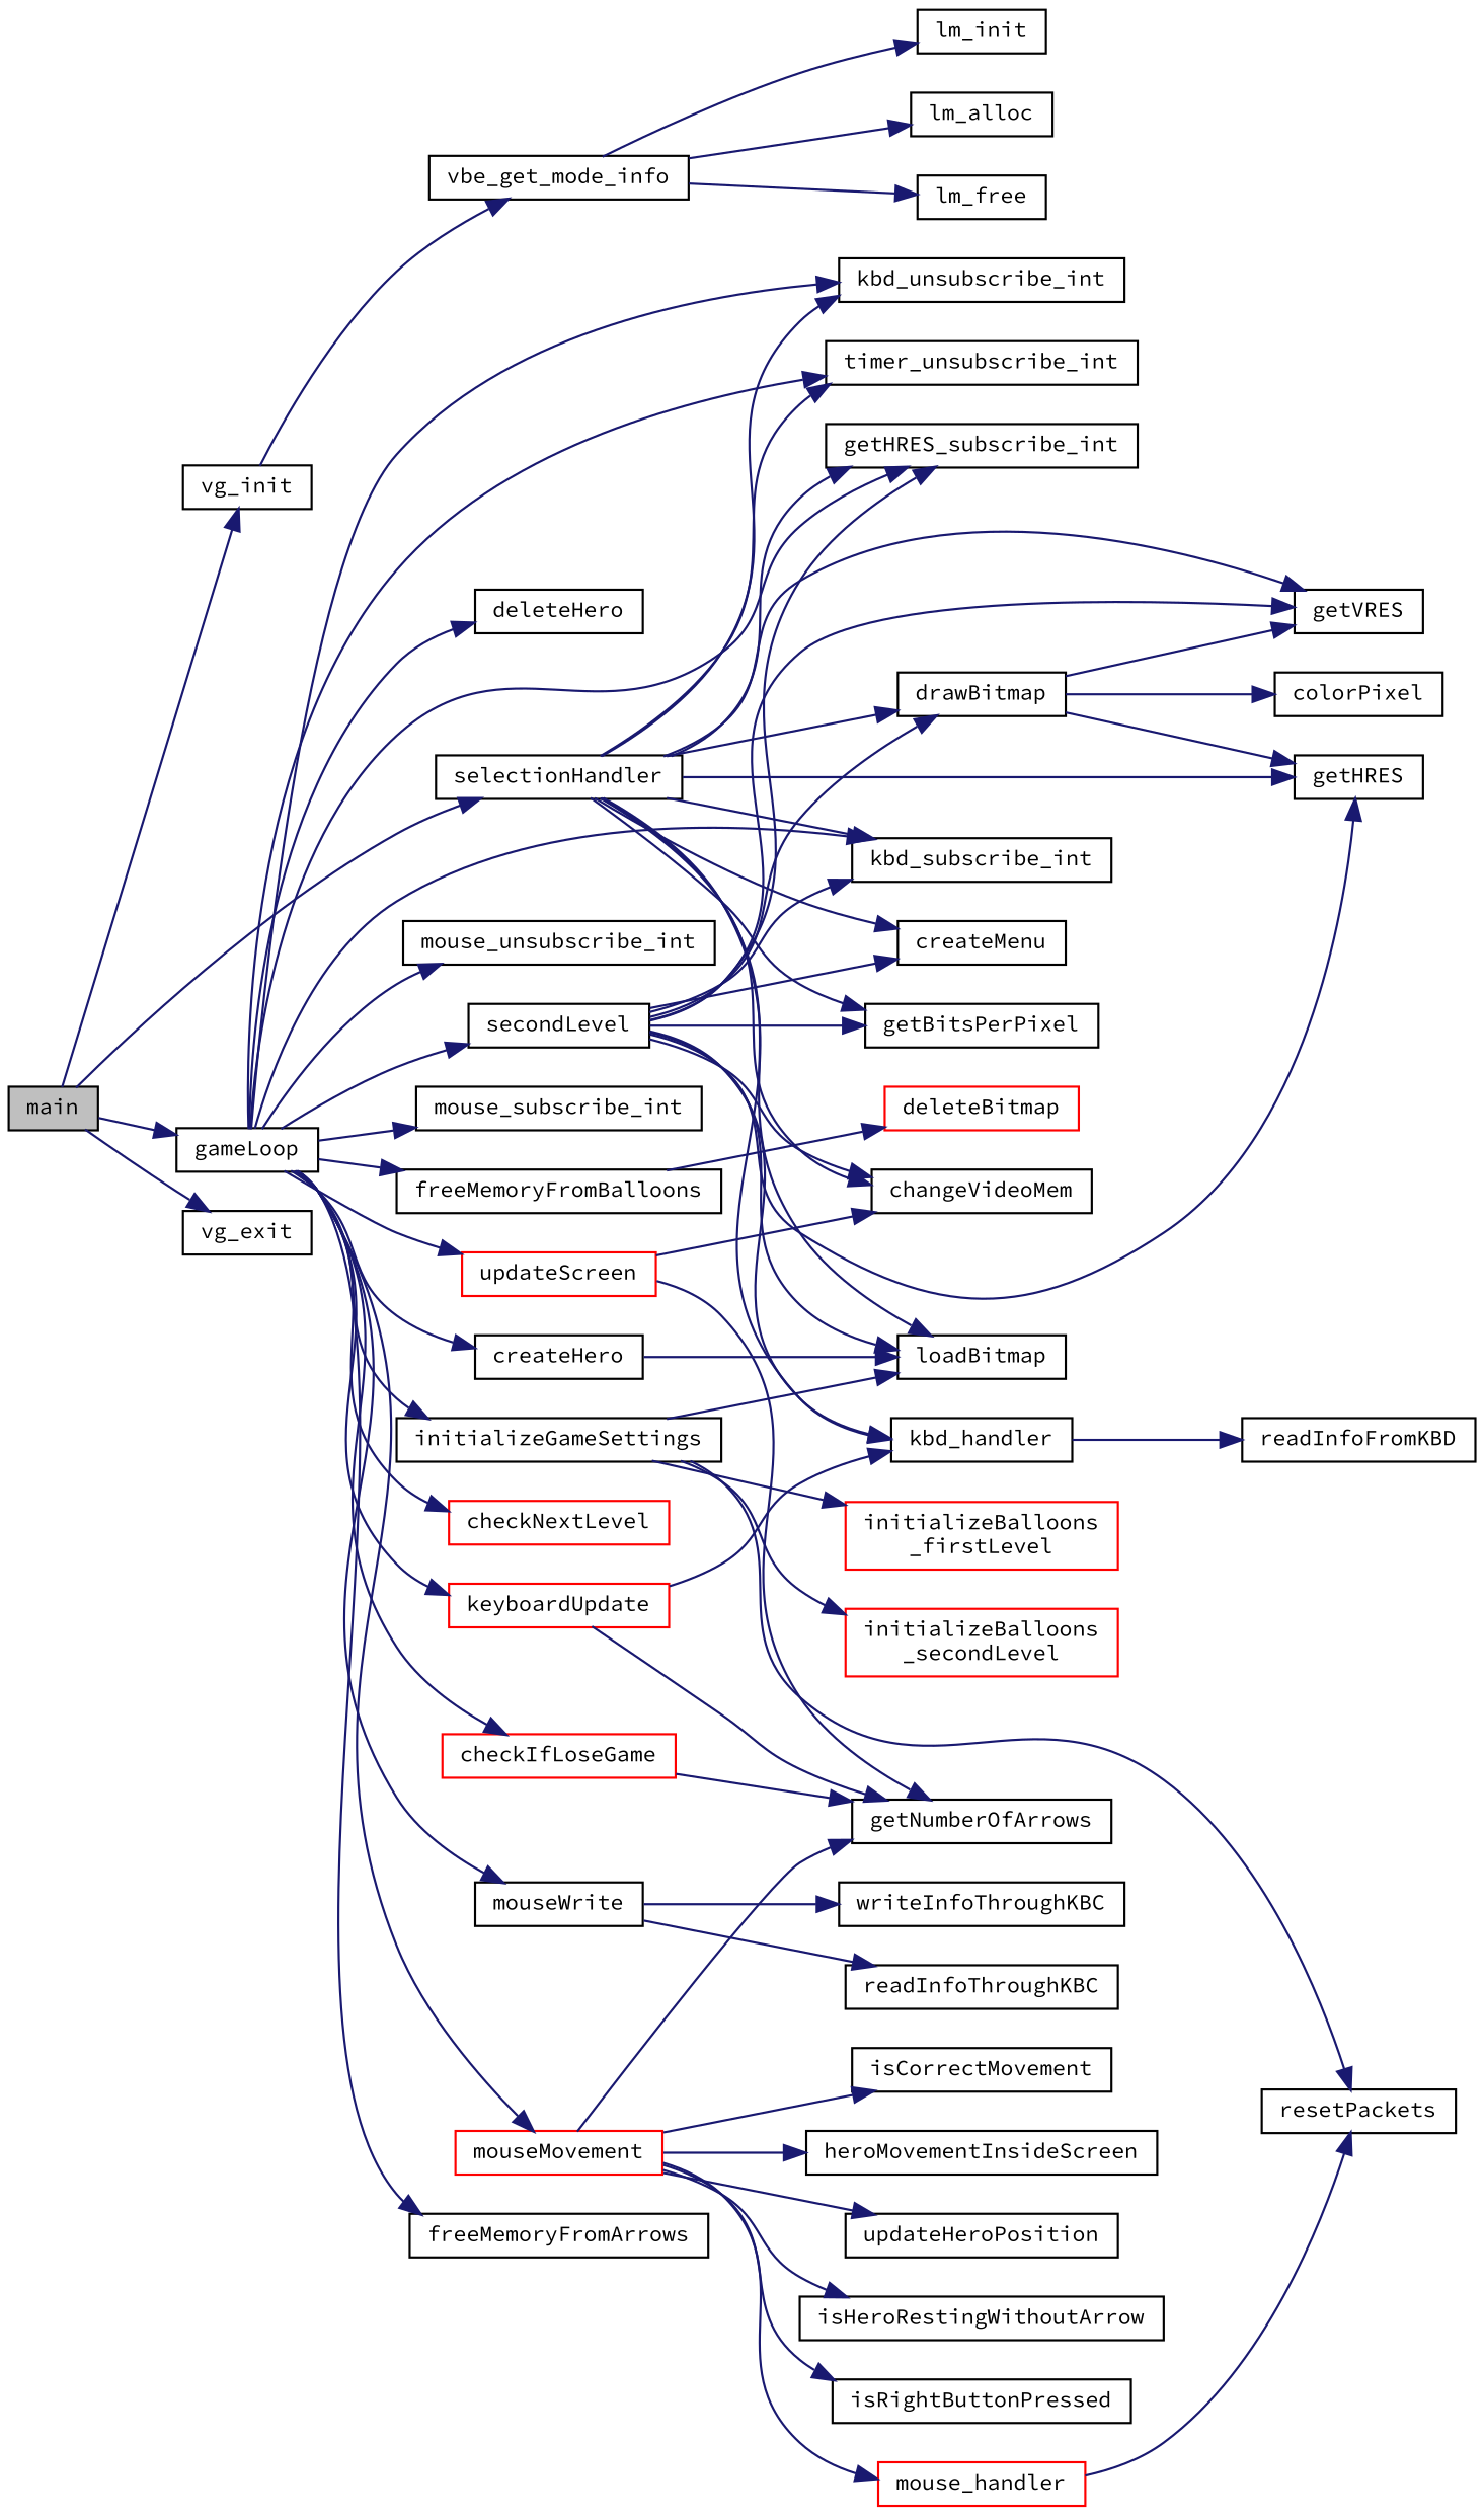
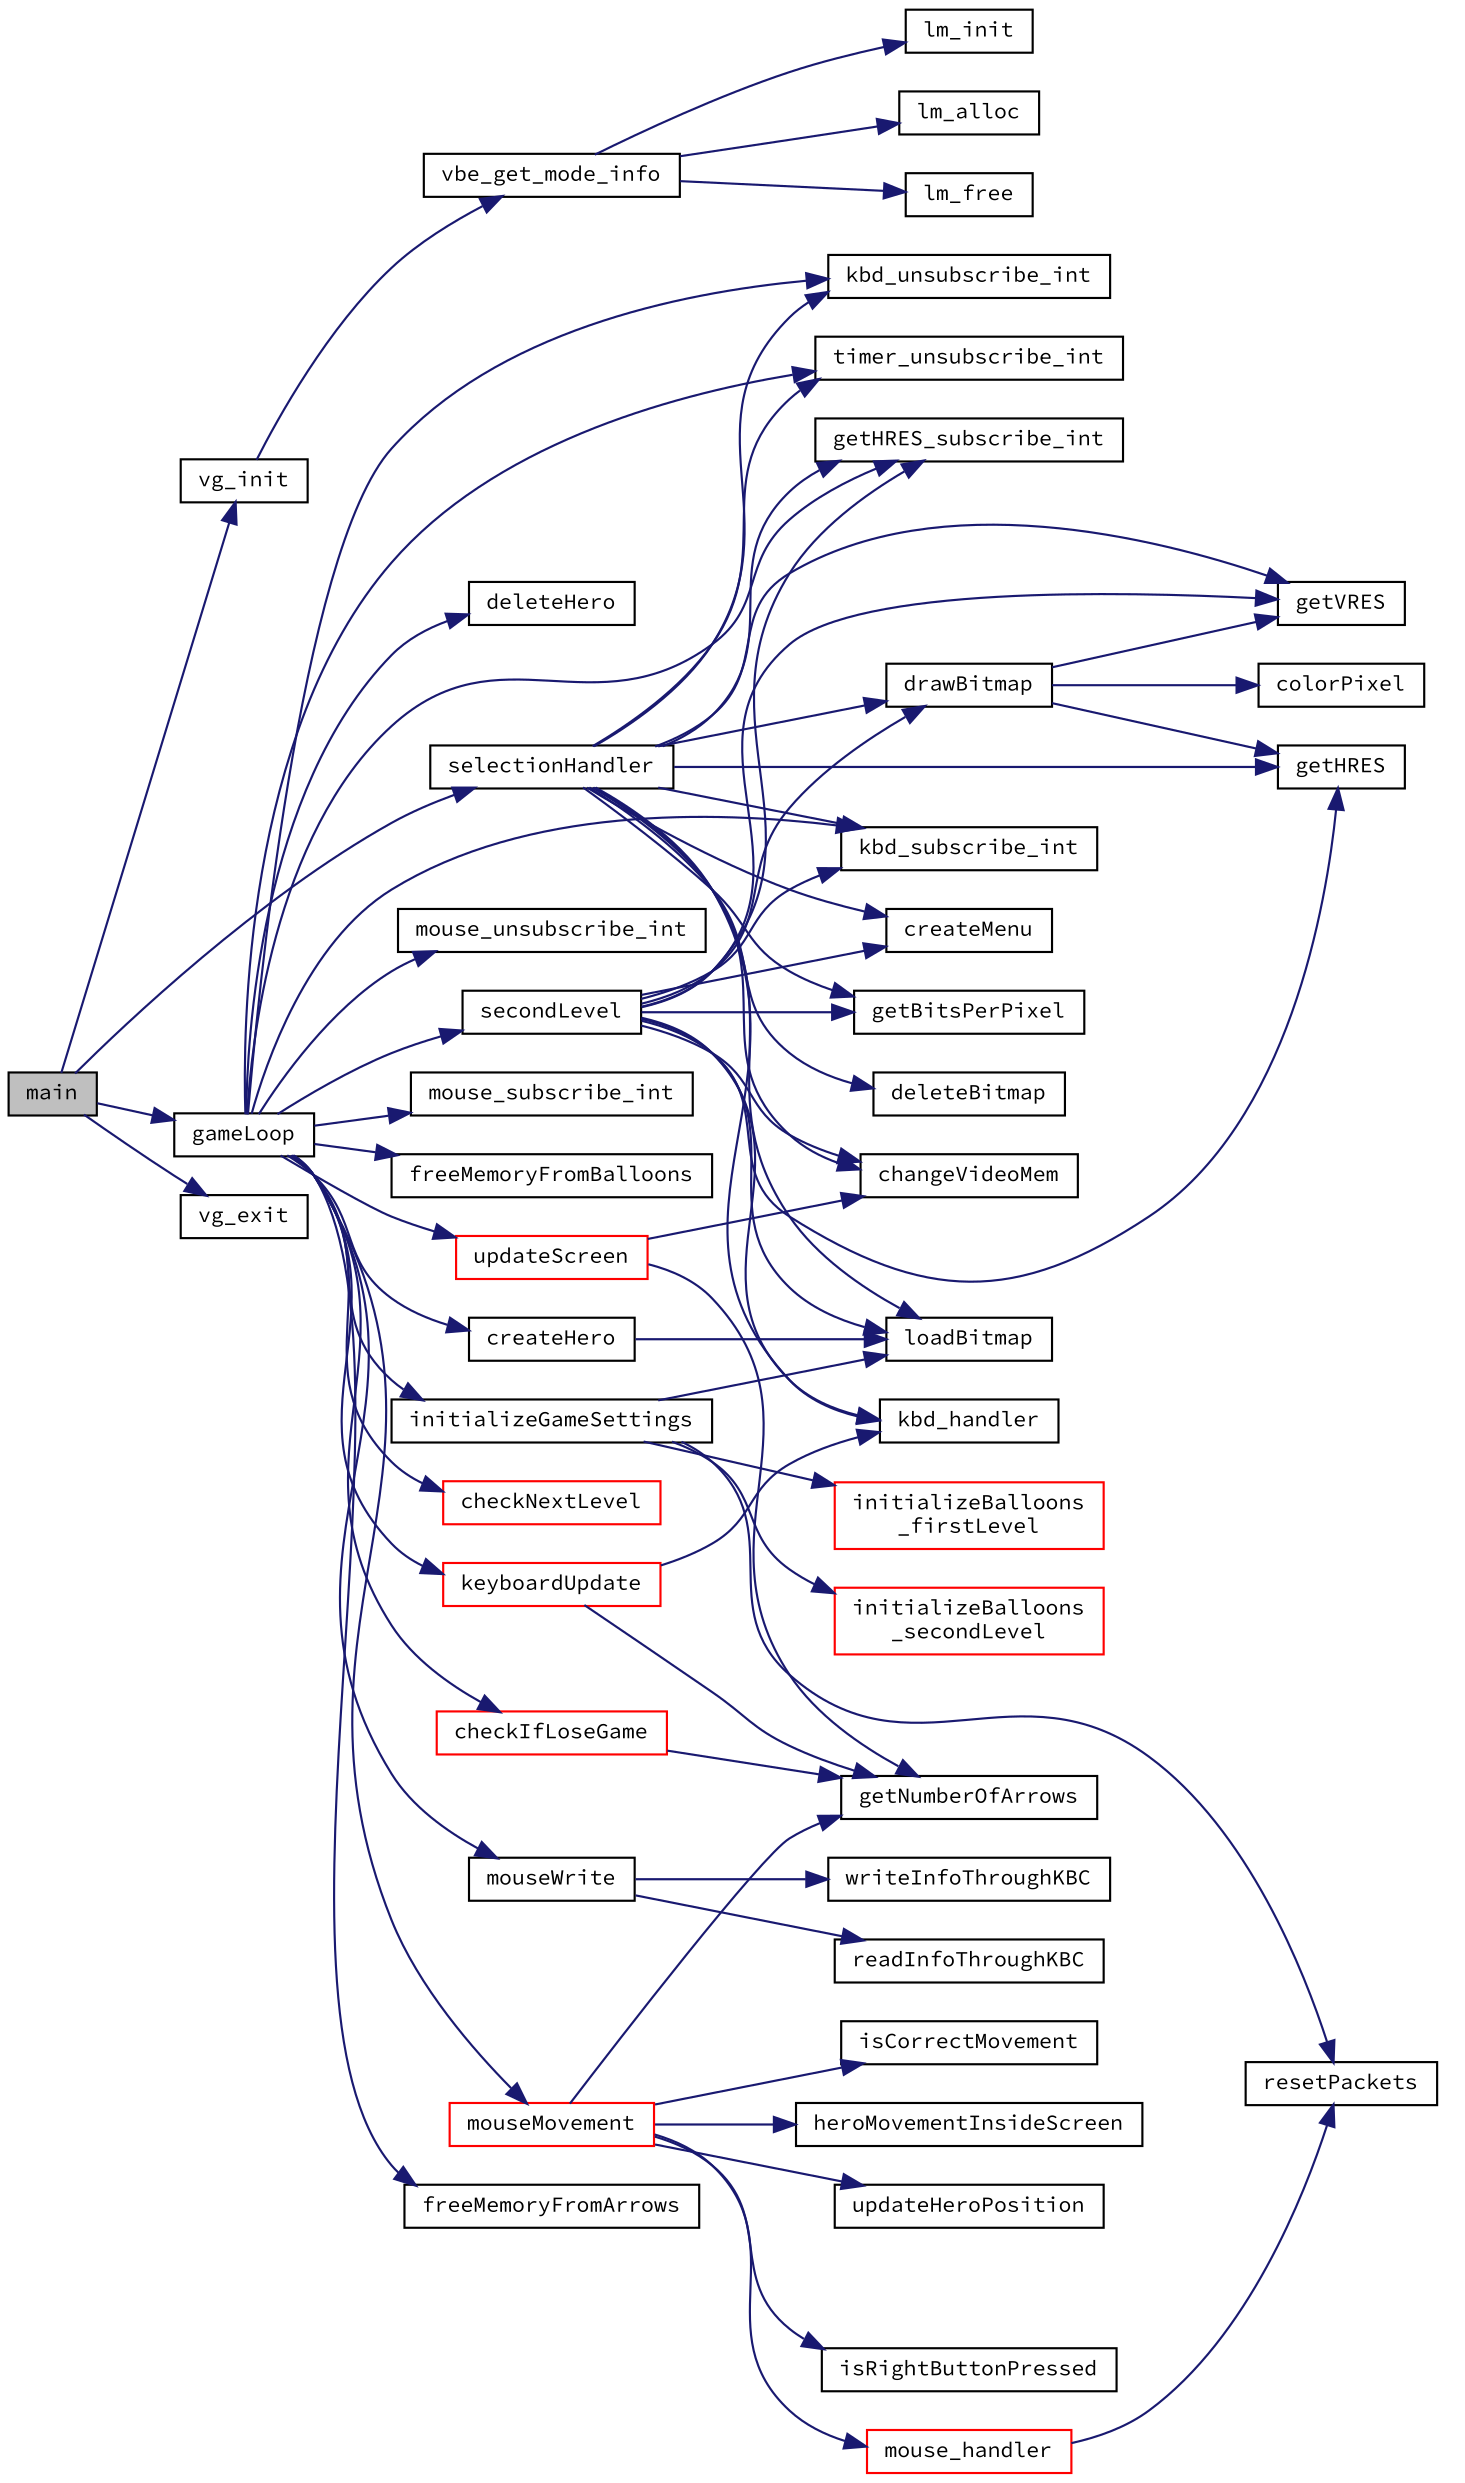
  digraph {
    fontname="Source Code Pro"
    rankdir=LR
    node [color=black fillcolor=white fontname="Source Code Pro" fontsize=10 shape=record style=filled]
    edge [color=midnightblue fontname="Source Code Pro" fontsize=10 labelfontname=Helvetica labelfontsize=10 style=solid]
    n1 [fillcolor=grey75 fontcolor=black height=0.2 label=main width=0.4]
    n2 [height=0.2 label=vg_init width=0.4]
    n3 [height=0.2 label=selectionHandler width=0.4]
    n4 [height=0.2 label=gameLoop width=0.4]
    n5 [height=0.2 label=vg_exit width=0.4]
    n6 [height=0.2 label=vbe_get_mode_info width=0.4]
    n7 [height=0.2 label=createMenu width=0.4]
    n8 [height=0.2 label=loadBitmap width=0.4]
    n9 [height=0.2 label=getHRES_subscribe_int width=0.4]
    n10 [height=0.2 label=kbd_subscribe_int width=0.4]
    n11 [height=0.2 label=getHRES width=0.4]
    n12 [height=0.2 label=getVRES width=0.4]
    n13 [height=0.2 label=getBitsPerPixel width=0.4]
    n14 [height=0.2 label=drawBitmap width=0.4]
    n15 [height=0.2 label=changeVideoMem width=0.4]
    n16 [height=0.2 label=kbd_handler width=0.4]
    n17 [height=0.2 label=kbd_unsubscribe_int width=0.4]
    n18 [height=0.2 label=timer_unsubscribe_int width=0.4]
-   n19 [color=red height=0.2 label=deleteBitmap width=0.4]
+   n19 [height=0.2 label=deleteBitmap width=0.4]
    n20 [height=0.2 label=initializeGameSettings width=0.4]
    n21 [height=0.2 label=mouse_subscribe_int width=0.4]
    n22 [height=0.2 label=mouseWrite width=0.4]
    n23 [height=0.2 label=createHero width=0.4]
    n24 [color=red height=0.2 label=mouseMovement width=0.4]
    n25 [color=red height=0.2 label=updateScreen width=0.4]
    n26 [color=red height=0.2 label=checkNextLevel width=0.4]
    n27 [color=red height=0.2 label=checkIfLoseGame width=0.4]
    n28 [color=red height=0.2 label=keyboardUpdate width=0.4]
    n29 [height=0.2 label=secondLevel width=0.4]
    n30 [height=0.2 label=freeMemoryFromBalloons width=0.4]
    n31 [height=0.2 label=freeMemoryFromArrows width=0.4]
    n32 [height=0.2 label=deleteHero width=0.4]
    n33 [height=0.2 label=mouse_unsubscribe_int width=0.4]
    n34 [height=0.2 label=lm_init width=0.4]
    n35 [height=0.2 label=lm_alloc width=0.4]
    n36 [height=0.2 label=lm_free width=0.4]
    n37 [height=0.2 label=colorPixel width=0.4]
-   n38 [height=0.2 label=readInfoFromKBD width=0.4]
    n39 [color=red height=0.2 label="initializeBalloons\l_firstLevel" width=0.4]
    n40 [color=red height=0.2 label="initializeBalloons\l_secondLevel" width=0.4]
    n41 [height=0.2 label=resetPackets width=0.4]
    n42 [height=0.2 label=writeInfoThroughKBC width=0.4]
    n43 [height=0.2 label=readInfoThroughKBC width=0.4]
    n44 [color=red height=0.2 label=mouse_handler width=0.4]
    n45 [height=0.2 label=isCorrectMovement width=0.4]
    n46 [height=0.2 label=heroMovementInsideScreen width=0.4]
    n47 [height=0.2 label=updateHeroPosition width=0.4]
-   n48 [height=0.2 label=isHeroRestingWithoutArrow width=0.4]
    n49 [height=0.2 label=isRightButtonPressed width=0.4]
    n50 [height=0.2 label=getNumberOfArrows width=0.4]
    n1 -> n2
    n1 -> n3
    n1 -> n4
    n1 -> n5
    n2 -> n6
    n3 -> n7
    n3 -> n8
    n3 -> n9
    n3 -> n10
    n3 -> n11
    n3 -> n12
    n3 -> n13
    n3 -> n14
    n3 -> n15
    n3 -> n16
    n3 -> n17
    n3 -> n18
-   n30 -> n19
+   n3 -> n19
    n4 -> n9
    n4 -> n10
    n4 -> n17
    n4 -> n18
    n4 -> n20
    n4 -> n21
    n4 -> n22
    n4 -> n23
    n4 -> n24
    n4 -> n25
    n4 -> n26
    n4 -> n27
    n4 -> n28
    n4 -> n29
    n4 -> n30
    n4 -> n31
    n4 -> n32
    n4 -> n33
    n6 -> n34
    n6 -> n35
    n6 -> n36
    n14 -> n11
    n14 -> n12
    n14 -> n37
-   n16 -> n38
    n20 -> n8
    n20 -> n39
    n20 -> n40
    n20 -> n41
    n22 -> n42
    n22 -> n43
    n23 -> n8
    n24 -> n44
    n24 -> n45
    n24 -> n46
    n24 -> n47
-   n24 -> n48
    n24 -> n49
    n24 -> n50
    n25 -> n15
    n25 -> n50
    n27 -> n50
    n28 -> n16
    n28 -> n50
    n29 -> n7
    n29 -> n8
    n29 -> n9
    n29 -> n10
    n29 -> n11
    n29 -> n12
    n29 -> n13
    n29 -> n14
    n29 -> n15
    n29 -> n16
    n44 -> n41
  }
